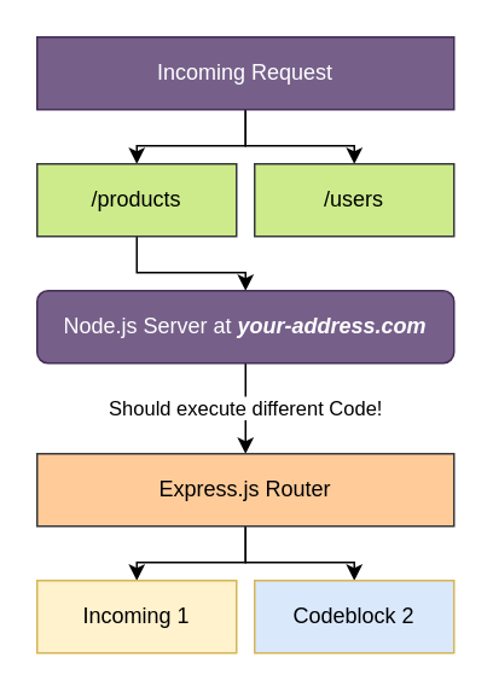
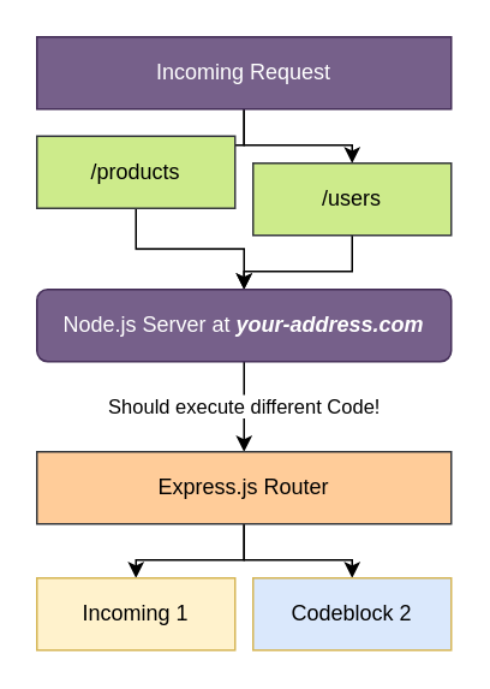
  <mxCell id="0" />
  <mxCell id="1" parent="0" />
  <mxCell id="2" style="edgeStyle=orthogonalEdgeStyle;rounded=0;orthogonalLoop=1;jettySize=auto;html=1;" edge="1" parent="1" source="4" target="6"><mxGeometry relative="1" as="geometry" /></mxCell>
  <mxCell id="3" style="edgeStyle=orthogonalEdgeStyle;rounded=0;orthogonalLoop=1;jettySize=auto;html=1;" edge="1" parent="1" source="4" target="8"><mxGeometry relative="1" as="geometry" /></mxCell>
  <mxCell id="4" value="Incoming Request" style="rounded=0;whiteSpace=wrap;html=1;fillColor=#76608a;fontColor=#ffffff;strokeColor=#432D57;" vertex="1" parent="1"><mxGeometry x="20" y="20" width="230" height="40" as="geometry" /></mxCell>
  <mxCell id="5" style="edgeStyle=orthogonalEdgeStyle;rounded=0;orthogonalLoop=1;jettySize=auto;html=1;" edge="1" parent="1" source="6" target="10"><mxGeometry relative="1" as="geometry" /></mxCell>
- <mxCell id="6" value="/products" style="rounded=0;whiteSpace=wrap;html=1;fillColor=#cdeb8b;strokeColor=#36393d;" vertex="1" parent="1"><mxGeometry x="20" y="90" width="110" height="40" as="geometry" /></mxCell>
+ <mxCell id="6" value="/products" style="rounded=0;whiteSpace=wrap;html=1;fillColor=#cdeb8b;strokeColor=#36393d;" vertex="1" parent="1"><mxGeometry x="20" y="75" width="110" height="40" as="geometry" /></mxCell>
+ <mxCell id="7" style="edgeStyle=orthogonalEdgeStyle;rounded=0;orthogonalLoop=1;jettySize=auto;html=1;" edge="1" parent="1" source="8" target="10"><mxGeometry relative="1" as="geometry" /></mxCell>
  <mxCell id="8" value="/users" style="rounded=0;whiteSpace=wrap;html=1;fillColor=#cdeb8b;strokeColor=#36393d;" vertex="1" parent="1"><mxGeometry x="140" y="90" width="110" height="40" as="geometry" /></mxCell>
  <mxCell id="9" value="Should execute different Code!" style="edgeStyle=orthogonalEdgeStyle;rounded=0;orthogonalLoop=1;jettySize=auto;html=1;" edge="1" parent="1" source="10" target="13"><mxGeometry relative="1" as="geometry" /></mxCell>
  <mxCell id="10" value="Node.js Server at &lt;i&gt;&lt;b&gt;your-address.com&lt;/b&gt;&lt;/i&gt;" style="whiteSpace=wrap;html=1;fillColor=#76608a;fontColor=#ffffff;strokeColor=#432D57;rounded=1;" vertex="1" parent="1"><mxGeometry x="20" y="160" width="230" height="40" as="geometry" /></mxCell>
  <mxCell id="11" style="edgeStyle=orthogonalEdgeStyle;rounded=0;orthogonalLoop=1;jettySize=auto;html=1;" edge="1" parent="1" source="13" target="14"><mxGeometry relative="1" as="geometry" /></mxCell>
  <mxCell id="12" style="edgeStyle=orthogonalEdgeStyle;rounded=0;orthogonalLoop=1;jettySize=auto;html=1;" edge="1" parent="1" source="13" target="15"><mxGeometry relative="1" as="geometry" /></mxCell>
  <mxCell id="13" value="Express.js Router" style="rounded=0;whiteSpace=wrap;html=1;fillColor=#ffcc99;strokeColor=#36393d;" vertex="1" parent="1"><mxGeometry x="20" y="250" width="230" height="40" as="geometry" /></mxCell>
  <mxCell id="14" value="Incoming 1" style="rounded=0;whiteSpace=wrap;html=1;fillColor=#fff2cc;strokeColor=#d6b656;" vertex="1" parent="1"><mxGeometry x="20" y="320" width="110" height="40" as="geometry" /></mxCell>
  <mxCell id="15" value="Codeblock 2" style="rounded=0;whiteSpace=wrap;html=1;fillColor=#dae8fc;strokeColor=#d6b656;" vertex="1" parent="1"><mxGeometry x="140" y="320" width="110" height="40" as="geometry" /></mxCell>
